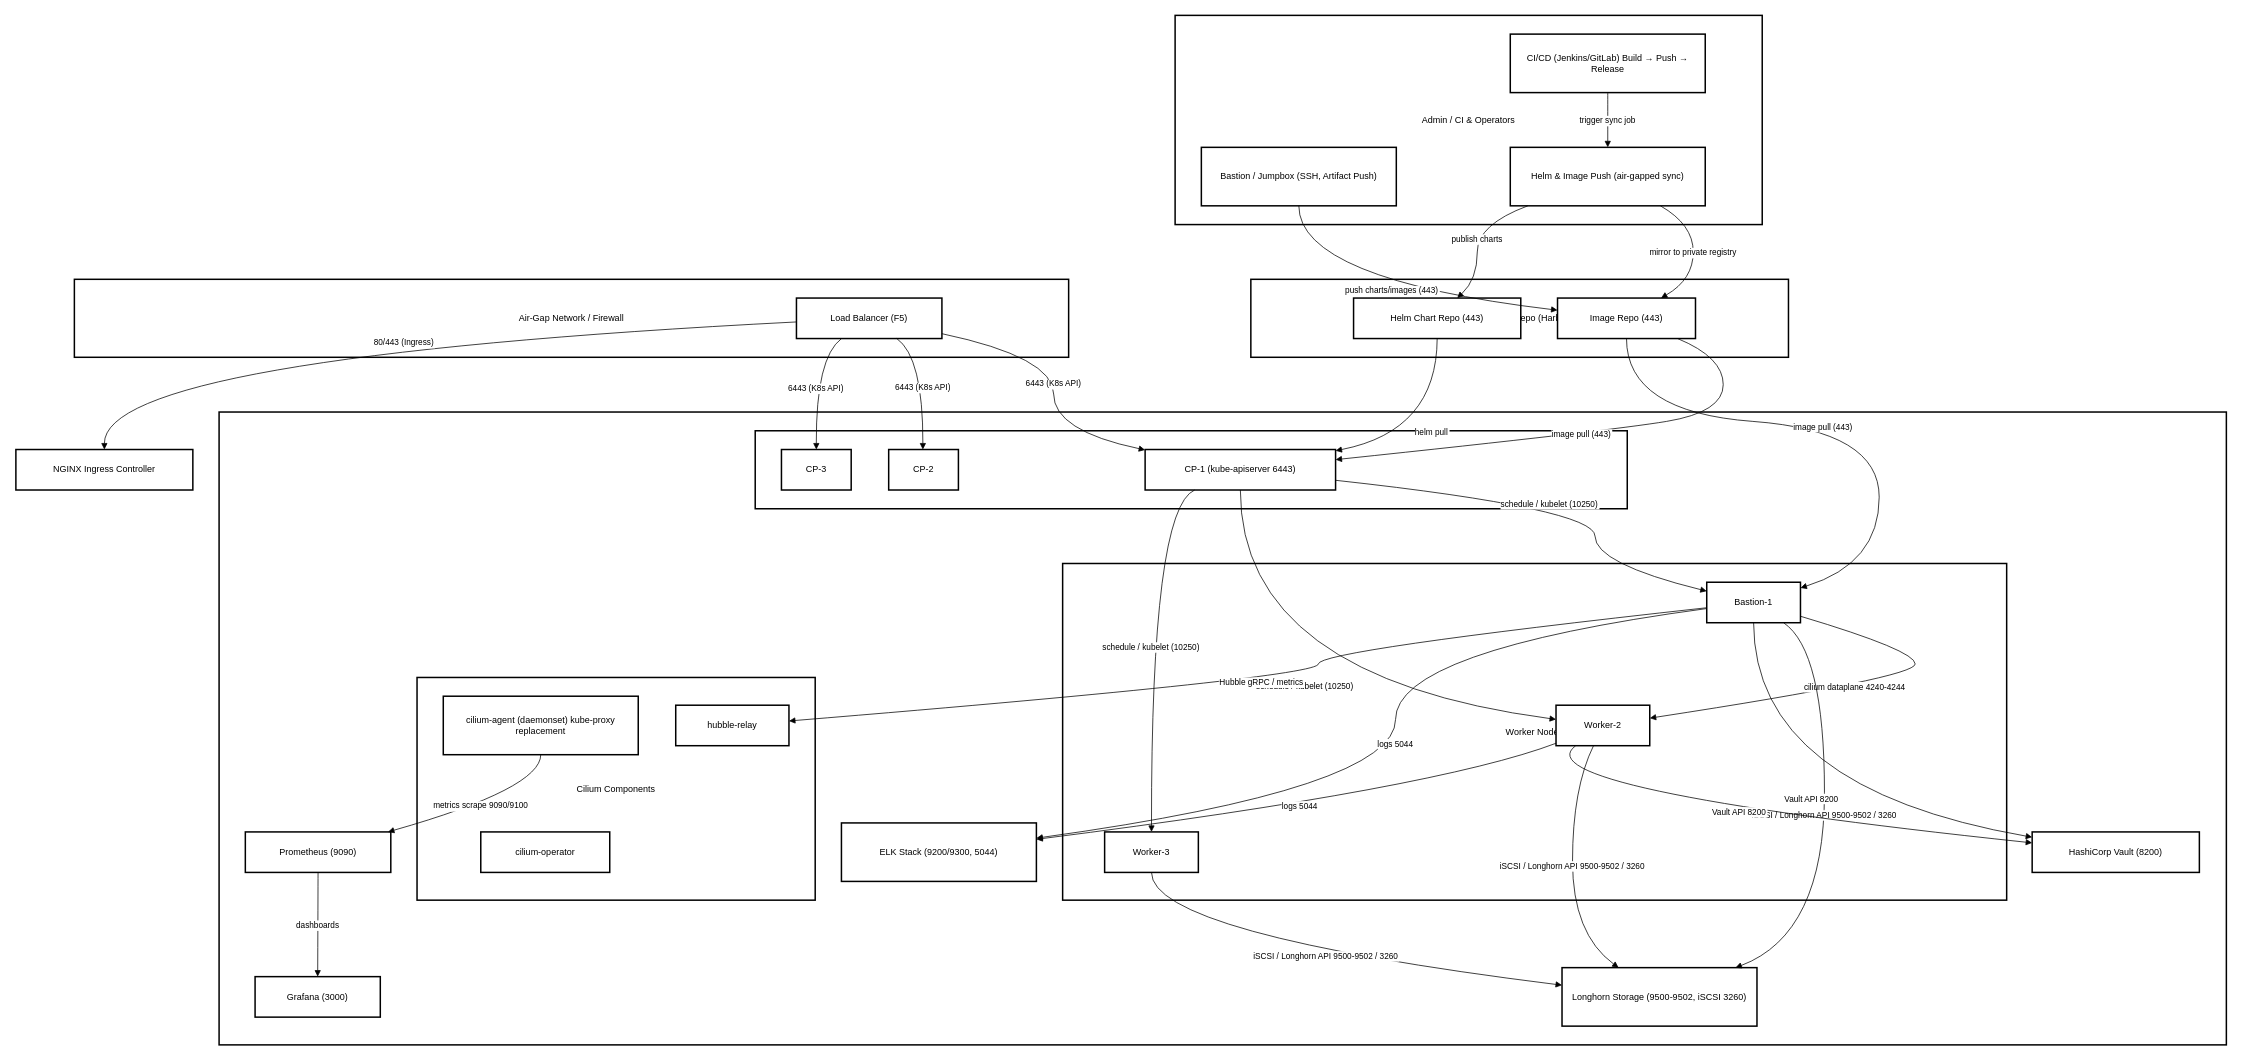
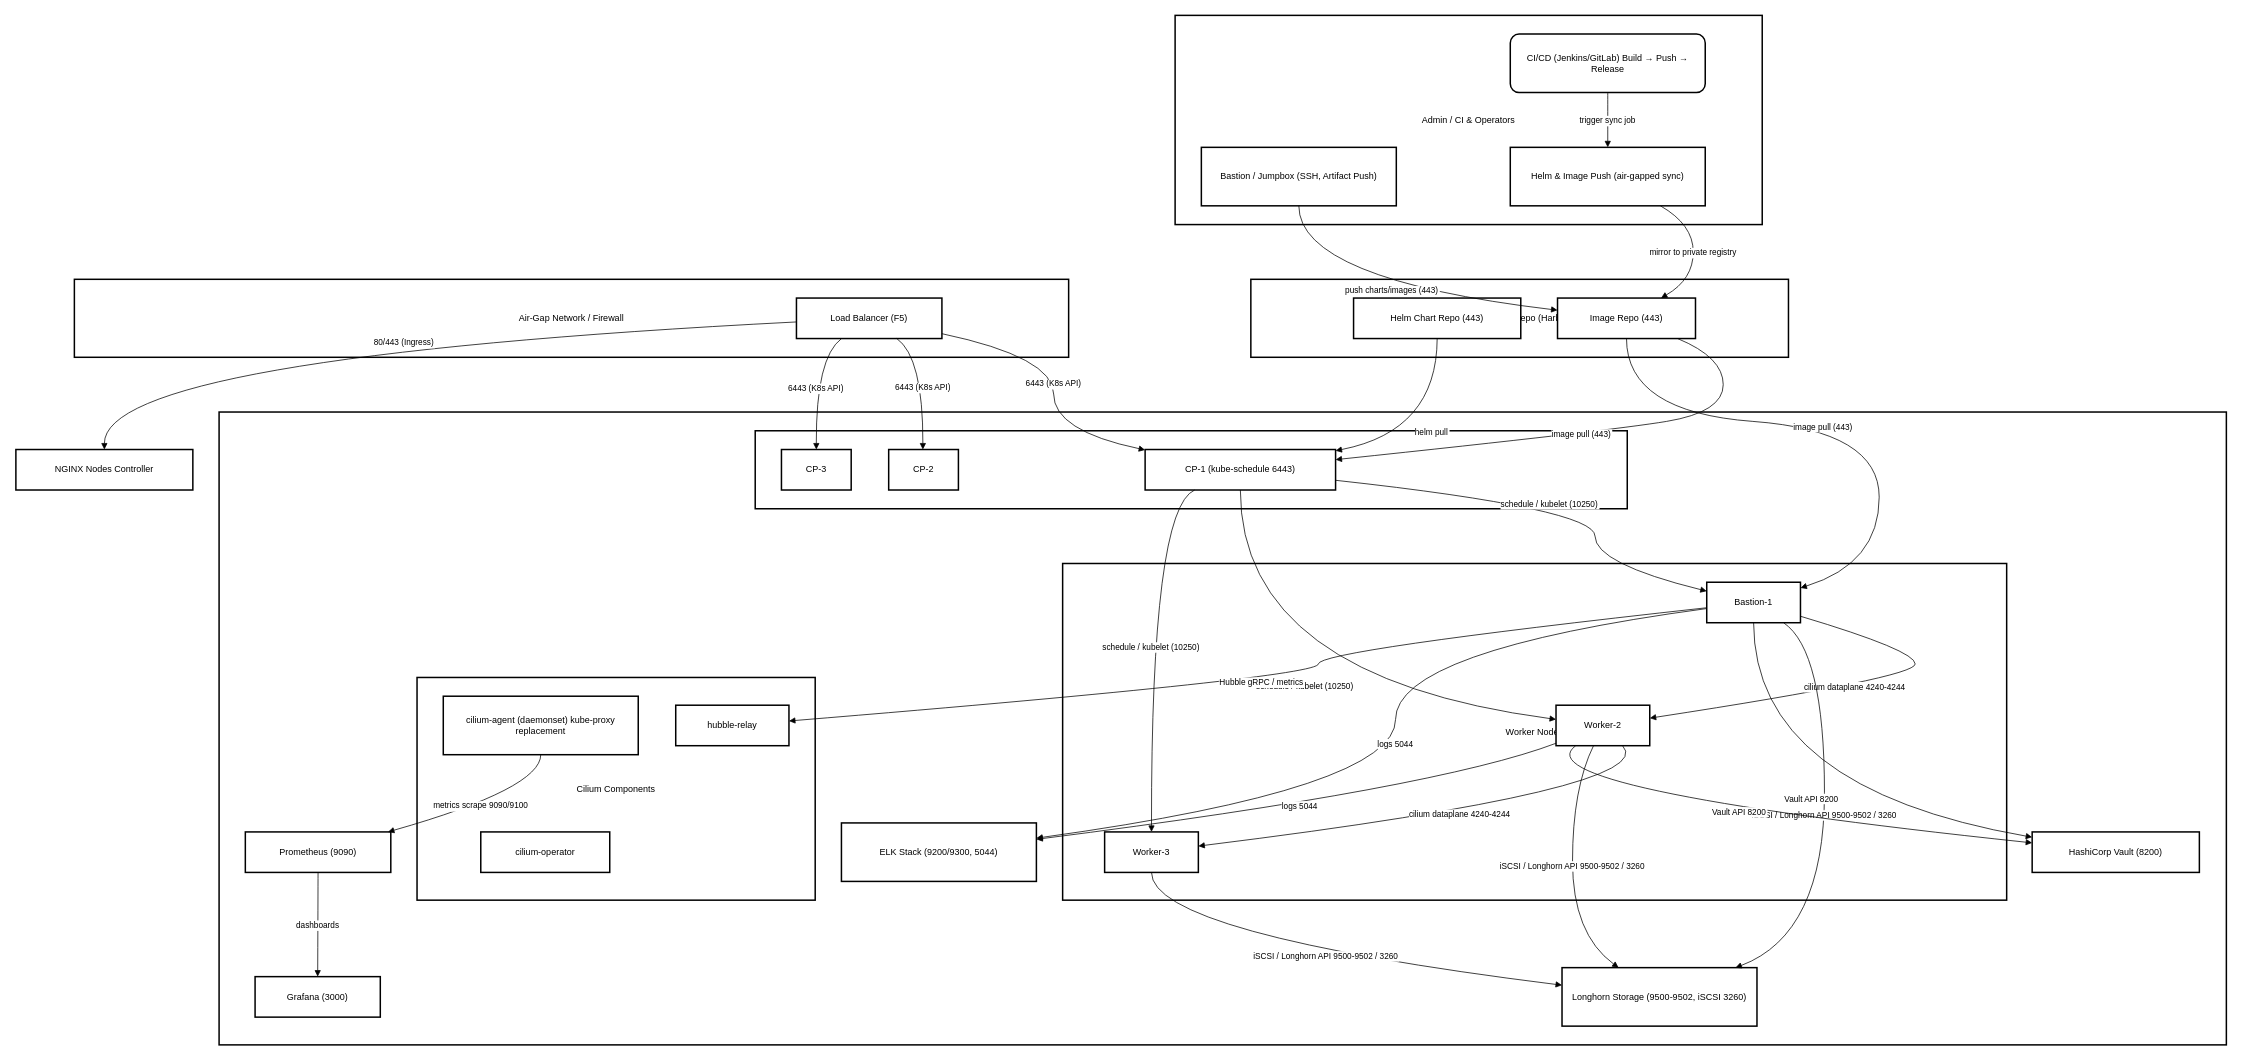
  <mxCell id="0" />
  <mxCell id="1" parent="0" />
  <mxCell id="2" value="RKE2 Cluster (Air-Gapped)" style="whiteSpace=wrap;strokeWidth=2;" vertex="1" parent="1"><mxGeometry x="291" y="549" width="2677" height="844" as="geometry" /></mxCell>
  <mxCell id="3" value="Cilium Components" style="whiteSpace=wrap;strokeWidth=2;" vertex="1" parent="1"><mxGeometry x="555" y="903" width="531" height="297" as="geometry" /></mxCell>
  <mxCell id="4" value="Worker Nodes" style="whiteSpace=wrap;strokeWidth=2;" vertex="1" parent="1"><mxGeometry x="1416" y="751" width="1259" height="449" as="geometry" /></mxCell>
  <mxCell id="5" value="Control Plane" style="whiteSpace=wrap;strokeWidth=2;" vertex="1" parent="1"><mxGeometry x="1006" y="574" width="1163" height="104" as="geometry" /></mxCell>
  <mxCell id="6" value="Air-Gap Network / Firewall" style="whiteSpace=wrap;strokeWidth=2;" vertex="1" parent="1"><mxGeometry x="98" y="372" width="1326" height="104" as="geometry" /></mxCell>
  <mxCell id="7" value="Private Registry / Helm Repo (Harbor / Artifactory)" style="whiteSpace=wrap;strokeWidth=2;" vertex="1" parent="1"><mxGeometry x="1667" y="372" width="717" height="104" as="geometry" /></mxCell>
  <mxCell id="8" value="Admin / CI &amp; Operators" style="whiteSpace=wrap;strokeWidth=2;" vertex="1" parent="1"><mxGeometry x="1566" y="20" width="783" height="279" as="geometry" /></mxCell>
  <mxCell id="9" value="Bastion / Jumpbox (SSH, Artifact Push)" style="whiteSpace=wrap;strokeWidth=2;" vertex="1" parent="1"><mxGeometry x="1601" y="196" width="260" height="78" as="geometry" /></mxCell>
- <mxCell id="10" value="CI/CD (Jenkins/GitLab) Build → Push → Release" style="whiteSpace=wrap;strokeWidth=2;" vertex="1" parent="1"><mxGeometry x="2013" y="45" width="260" height="78" as="geometry" /></mxCell>
+ <mxCell id="10" value="CI/CD (Jenkins/GitLab) Build → Push → Release" style="whiteSpace=wrap;strokeWidth=2;rounded=1;" vertex="1" parent="1"><mxGeometry x="2013" y="45" width="260" height="78" as="geometry" /></mxCell>
  <mxCell id="11" value="Helm &amp; Image Push (air-gapped sync)" style="whiteSpace=wrap;strokeWidth=2;" vertex="1" parent="1"><mxGeometry x="2013" y="196" width="260" height="78" as="geometry" /></mxCell>
  <mxCell id="12" value="Image Repo (443)" style="whiteSpace=wrap;strokeWidth=2;" vertex="1" parent="1"><mxGeometry x="2076" y="397" width="184" height="54" as="geometry" /></mxCell>
  <mxCell id="13" value="Helm Chart Repo (443)" style="whiteSpace=wrap;strokeWidth=2;" vertex="1" parent="1"><mxGeometry x="1804" y="397" width="223" height="54" as="geometry" /></mxCell>
  <mxCell id="14" value="Load Balancer (F5)" style="whiteSpace=wrap;strokeWidth=2;" vertex="1" parent="1"><mxGeometry x="1061" y="397" width="194" height="54" as="geometry" /></mxCell>
- <mxCell id="15" value="CP-1 (kube-apiserver 6443)" style="whiteSpace=wrap;strokeWidth=2;" vertex="1" parent="1"><mxGeometry x="1526" y="599" width="254" height="54" as="geometry" /></mxCell>
+ <mxCell id="15" value="CP-1 (kube-schedule 6443)" style="whiteSpace=wrap;strokeWidth=2;" vertex="1" parent="1"><mxGeometry x="1526" y="599" width="254" height="54" as="geometry" /></mxCell>
  <mxCell id="16" value="CP-2" style="whiteSpace=wrap;strokeWidth=2;" vertex="1" parent="1"><mxGeometry x="1184" y="599" width="93" height="54" as="geometry" /></mxCell>
  <mxCell id="17" value="CP-3" style="whiteSpace=wrap;strokeWidth=2;" vertex="1" parent="1"><mxGeometry x="1041" y="599" width="93" height="54" as="geometry" /></mxCell>
  <mxCell id="18" value="Bastion-1" style="whiteSpace=wrap;strokeWidth=2;" vertex="1" parent="1"><mxGeometry x="2275" y="776" width="125" height="54" as="geometry" /></mxCell>
  <mxCell id="19" value="Worker-2" style="whiteSpace=wrap;strokeWidth=2;" vertex="1" parent="1"><mxGeometry x="2074" y="940" width="125" height="54" as="geometry" /></mxCell>
  <mxCell id="20" value="Worker-3" style="whiteSpace=wrap;strokeWidth=2;" vertex="1" parent="1"><mxGeometry x="1472" y="1109" width="125" height="54" as="geometry" /></mxCell>
  <mxCell id="21" value="cilium-agent (daemonset) kube-proxy replacement" style="whiteSpace=wrap;strokeWidth=2;" vertex="1" parent="1"><mxGeometry x="590" y="928" width="260" height="78" as="geometry" /></mxCell>
  <mxCell id="22" value="cilium-operator" style="whiteSpace=wrap;strokeWidth=2;" vertex="1" parent="1"><mxGeometry x="640" y="1109" width="172" height="54" as="geometry" /></mxCell>
  <mxCell id="23" value="hubble-relay" style="whiteSpace=wrap;strokeWidth=2;" vertex="1" parent="1"><mxGeometry x="900" y="940" width="151" height="54" as="geometry" /></mxCell>
  <mxCell id="24" value="Longhorn Storage (9500-9502, iSCSI 3260)" style="whiteSpace=wrap;strokeWidth=2;" vertex="1" parent="1"><mxGeometry x="2082" y="1290" width="260" height="78" as="geometry" /></mxCell>
  <mxCell id="25" value="HashiCorp Vault (8200)" style="whiteSpace=wrap;strokeWidth=2;" vertex="1" parent="1"><mxGeometry x="2709" y="1109" width="223" height="54" as="geometry" /></mxCell>
  <mxCell id="26" value="Prometheus (9090)" style="whiteSpace=wrap;strokeWidth=2;" vertex="1" parent="1"><mxGeometry x="326" y="1109" width="194" height="54" as="geometry" /></mxCell>
  <mxCell id="27" value="Grafana (3000)" style="whiteSpace=wrap;strokeWidth=2;" vertex="1" parent="1"><mxGeometry x="339" y="1302" width="167" height="54" as="geometry" /></mxCell>
  <mxCell id="28" value="ELK Stack (9200/9300, 5044)" style="whiteSpace=wrap;strokeWidth=2;" vertex="1" parent="1"><mxGeometry x="1121" y="1097" width="260" height="78" as="geometry" /></mxCell>
- <mxCell id="29" value="NGINX Ingress Controller" style="whiteSpace=wrap;strokeWidth=2;" vertex="1" parent="1"><mxGeometry x="20" y="599" width="236" height="54" as="geometry" /></mxCell>
+ <mxCell id="29" value="NGINX Nodes Controller" style="whiteSpace=wrap;strokeWidth=2;" vertex="1" parent="1"><mxGeometry x="20" y="599" width="236" height="54" as="geometry" /></mxCell>
  <mxCell id="30" value="push charts/images (443)" style="curved=1;startArrow=none;endArrow=block;exitX=0.5;exitY=1;entryX=0;entryY=0.3;rounded=0;" edge="1" parent="1" source="9" target="12"><mxGeometry relative="1" as="geometry"><Array as="points"><mxPoint x="1731" y="372" /></Array></mxGeometry></mxCell>
  <mxCell id="31" value="trigger sync job" style="curved=1;startArrow=none;endArrow=block;exitX=0.5;exitY=1;entryX=0.5;entryY=0;rounded=0;" edge="1" parent="1" source="10" target="11"><mxGeometry relative="1" as="geometry"><Array as="points" /></mxGeometry></mxCell>
  <mxCell id="32" value="mirror to private registry" style="curved=1;startArrow=none;endArrow=block;exitX=0.77;exitY=1;entryX=0.75;entryY=0;rounded=0;" edge="1" parent="1" source="11" target="12"><mxGeometry relative="1" as="geometry"><Array as="points"><mxPoint x="2257" y="299" /><mxPoint x="2257" y="372" /></Array></mxGeometry></mxCell>
- <mxCell id="33" value="publish charts" style="curved=1;startArrow=none;endArrow=block;exitX=0.09;exitY=1;entryX=0.62;entryY=0;rounded=0;" edge="1" parent="1" source="11" target="13"><mxGeometry relative="1" as="geometry"><Array as="points"><mxPoint x="1969" y="299" /><mxPoint x="1969" y="372" /></Array></mxGeometry></mxCell>
  <mxCell id="34" value="6443 (K8s API)" style="curved=1;startArrow=none;endArrow=block;exitX=1;exitY=0.88;entryX=0;entryY=0.01;rounded=0;" edge="1" parent="1" source="14" target="15"><mxGeometry relative="1" as="geometry"><Array as="points"><mxPoint x="1404" y="476" /><mxPoint x="1404" y="574" /></Array></mxGeometry></mxCell>
  <mxCell id="35" value="6443 (K8s API)" style="curved=1;startArrow=none;endArrow=block;exitX=0.69;exitY=1;entryX=0.49;entryY=0;rounded=0;" edge="1" parent="1" source="14" target="16"><mxGeometry relative="1" as="geometry"><Array as="points"><mxPoint x="1230" y="476" /></Array></mxGeometry></mxCell>
  <mxCell id="36" value="6443 (K8s API)" style="curved=1;startArrow=none;endArrow=block;exitX=0.31;exitY=1;entryX=0.5;entryY=0;rounded=0;" edge="1" parent="1" source="14" target="17"><mxGeometry relative="1" as="geometry"><Array as="points"><mxPoint x="1087" y="476" /></Array></mxGeometry></mxCell>
  <mxCell id="37" value="80/443 (Ingress)" style="curved=1;startArrow=none;endArrow=block;exitX=0;exitY=0.59;entryX=0.5;entryY=0;rounded=0;" edge="1" parent="1" source="14" target="29"><mxGeometry relative="1" as="geometry"><Array as="points"><mxPoint x="138" y="476" /></Array></mxGeometry></mxCell>
  <mxCell id="38" value="image pull (443)" style="curved=1;startArrow=none;endArrow=block;exitX=0.87;exitY=1;entryX=1;entryY=0.25;rounded=0;" edge="1" parent="1" source="12" target="15"><mxGeometry relative="1" as="geometry"><Array as="points"><mxPoint x="2297" y="476" /><mxPoint x="2297" y="549" /><mxPoint x="2146" y="574" /></Array></mxGeometry></mxCell>
  <mxCell id="39" value="image pull (443)" style="curved=1;startArrow=none;endArrow=block;exitX=0.5;exitY=1;entryX=1;entryY=0.14;rounded=0;" edge="1" parent="1" source="12" target="18"><mxGeometry relative="1" as="geometry"><Array as="points"><mxPoint x="2168" y="549" /><mxPoint x="2505" y="574" /><mxPoint x="2505" y="751" /></Array></mxGeometry></mxCell>
  <mxCell id="40" value="helm pull" style="curved=1;startArrow=none;endArrow=block;exitX=0.5;exitY=1;entryX=1;entryY=0.03;rounded=0;" edge="1" parent="1" source="13" target="15"><mxGeometry relative="1" as="geometry"><Array as="points"><mxPoint x="1915" y="574" /></Array></mxGeometry></mxCell>
  <mxCell id="41" value="schedule / kubelet (10250)" style="curved=1;startArrow=none;endArrow=block;exitX=1;exitY=0.76;entryX=0;entryY=0.22;rounded=0;" edge="1" parent="1" source="15" target="18"><mxGeometry relative="1" as="geometry"><Array as="points"><mxPoint x="2126" y="678" /><mxPoint x="2126" y="751" /></Array></mxGeometry></mxCell>
  <mxCell id="42" value="schedule / kubelet (10250)" style="curved=1;startArrow=none;endArrow=block;exitX=0.5;exitY=1;entryX=0;entryY=0.35;rounded=0;" edge="1" parent="1" source="15" target="19"><mxGeometry relative="1" as="geometry"><Array as="points"><mxPoint x="1653" y="903" /></Array></mxGeometry></mxCell>
  <mxCell id="43" value="schedule / kubelet (10250)" style="curved=1;startArrow=none;endArrow=block;exitX=0.26;exitY=1;entryX=0.5;entryY=-0.01;rounded=0;" edge="1" parent="1" source="15" target="20"><mxGeometry relative="1" as="geometry"><Array as="points"><mxPoint x="1534" y="678" /></Array></mxGeometry></mxCell>
  <mxCell id="44" value="cilium dataplane 4240-4244" style="curved=1;startArrow=none;endArrow=block;exitX=1;exitY=0.84;entryX=1;entryY=0.32;rounded=0;" edge="1" parent="1" source="18" target="19"><mxGeometry relative="1" as="geometry"><Array as="points"><mxPoint x="2553" y="867" /><mxPoint x="2553" y="903" /></Array></mxGeometry></mxCell>
+ <mxCell id="45" value="cilium dataplane 4240-4244" style="curved=1;startArrow=none;endArrow=block;exitX=0.71;exitY=1;entryX=1;entryY=0.35;rounded=0;" edge="1" parent="1" source="19" target="20"><mxGeometry relative="1" as="geometry"><Array as="points"><mxPoint x="2217" y="1051" /></Array></mxGeometry></mxCell>
  <mxCell id="46" value="iSCSI / Longhorn API 9500-9502 / 3260" style="curved=1;startArrow=none;endArrow=block;exitX=0.82;exitY=1;entryX=0.89;entryY=0;rounded=0;" edge="1" parent="1" source="18" target="24"><mxGeometry relative="1" as="geometry"><Array as="points"><mxPoint x="2432" y="867" /><mxPoint x="2432" y="1245" /></Array></mxGeometry></mxCell>
  <mxCell id="47" value="iSCSI / Longhorn API 9500-9502 / 3260" style="curved=1;startArrow=none;endArrow=block;exitX=0.4;exitY=1;entryX=0.29;entryY=0;rounded=0;" edge="1" parent="1" source="19" target="24"><mxGeometry relative="1" as="geometry"><Array as="points"><mxPoint x="2096" y="1051" /><mxPoint x="2096" y="1245" /></Array></mxGeometry></mxCell>
  <mxCell id="48" value="iSCSI / Longhorn API 9500-9502 / 3260" style="curved=1;startArrow=none;endArrow=block;exitX=0.5;exitY=0.99;entryX=0;entryY=0.3;rounded=0;" edge="1" parent="1" source="20" target="24"><mxGeometry relative="1" as="geometry"><Array as="points"><mxPoint x="1534" y="1245" /></Array></mxGeometry></mxCell>
  <mxCell id="49" value="Vault API 8200" style="curved=1;startArrow=none;endArrow=block;exitX=0.5;exitY=1;entryX=0;entryY=0.13;rounded=0;" edge="1" parent="1" source="18" target="25"><mxGeometry relative="1" as="geometry"><Array as="points"><mxPoint x="2338" y="1051" /></Array></mxGeometry></mxCell>
  <mxCell id="50" value="Vault API 8200" style="curved=1;startArrow=none;endArrow=block;exitX=0.21;exitY=1;entryX=0;entryY=0.27;rounded=0;" edge="1" parent="1" source="19" target="25"><mxGeometry relative="1" as="geometry"><Array as="points"><mxPoint x="2023" y="1051" /></Array></mxGeometry></mxCell>
  <mxCell id="51" value="metrics scrape 9090/9100" style="curved=1;startArrow=none;endArrow=block;exitX=0.5;exitY=1;entryX=0.99;entryY=-0.01;rounded=0;" edge="1" parent="1" source="21" target="26"><mxGeometry relative="1" as="geometry"><Array as="points"><mxPoint x="720" y="1051" /></Array></mxGeometry></mxCell>
  <mxCell id="52" value="dashboards" style="curved=1;startArrow=none;endArrow=block;exitX=0.5;exitY=0.99;entryX=0.5;entryY=0;rounded=0;" edge="1" parent="1" source="26" target="27"><mxGeometry relative="1" as="geometry"><Array as="points" /></mxGeometry></mxCell>
  <mxCell id="53" value="logs 5044" style="curved=1;startArrow=none;endArrow=block;exitX=0;exitY=0.65;entryX=1;entryY=0.26;rounded=0;" edge="1" parent="1" source="18" target="28"><mxGeometry relative="1" as="geometry"><Array as="points"><mxPoint x="1860" y="867" /><mxPoint x="1860" y="1051" /></Array></mxGeometry></mxCell>
  <mxCell id="54" value="logs 5044" style="curved=1;startArrow=none;endArrow=block;exitX=0;exitY=0.94;entryX=1;entryY=0.28;rounded=0;" edge="1" parent="1" source="19" target="28"><mxGeometry relative="1" as="geometry"><Array as="points"><mxPoint x="1915" y="1051" /></Array></mxGeometry></mxCell>
  <mxCell id="55" value="Hubble gRPC / metrics" style="curved=1;startArrow=none;endArrow=block;exitX=0;exitY=0.63;entryX=1;entryY=0.39;rounded=0;" edge="1" parent="1" source="18" target="23"><mxGeometry relative="1" as="geometry"><Array as="points"><mxPoint x="1757" y="867" /><mxPoint x="1757" y="903" /></Array></mxGeometry></mxCell>
